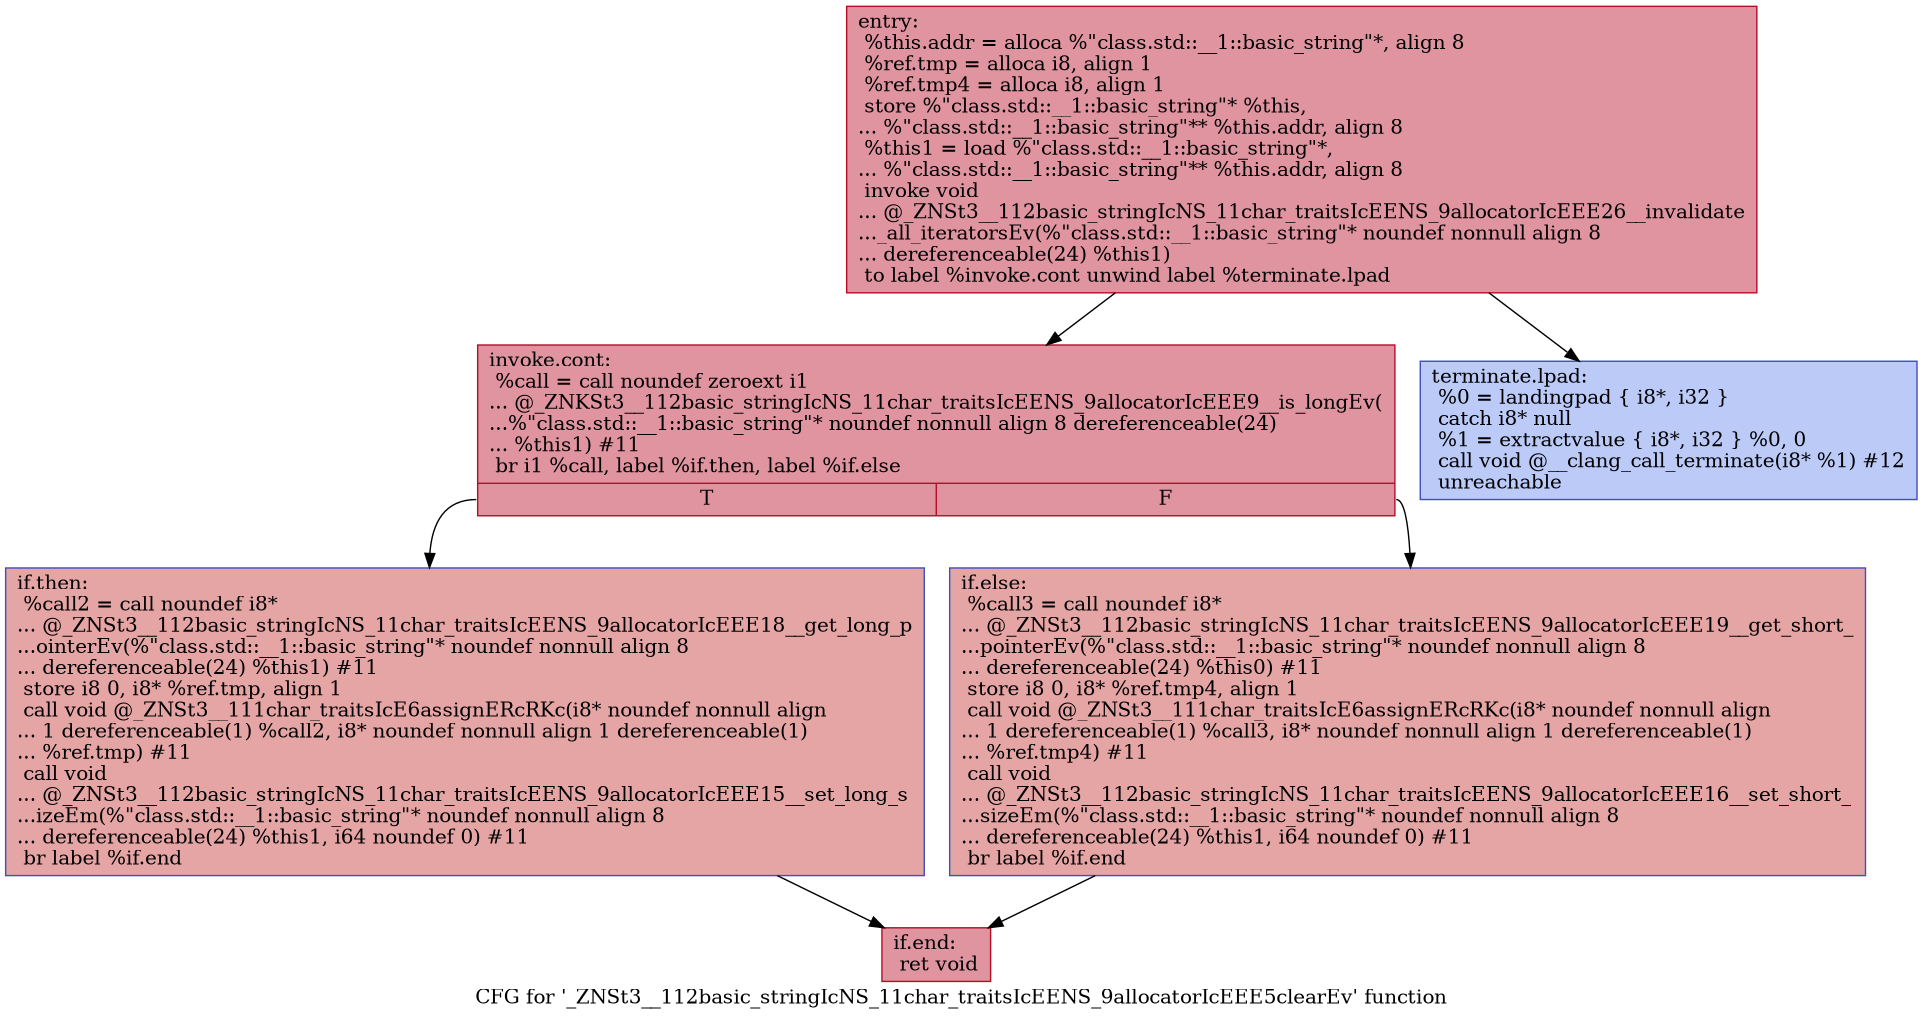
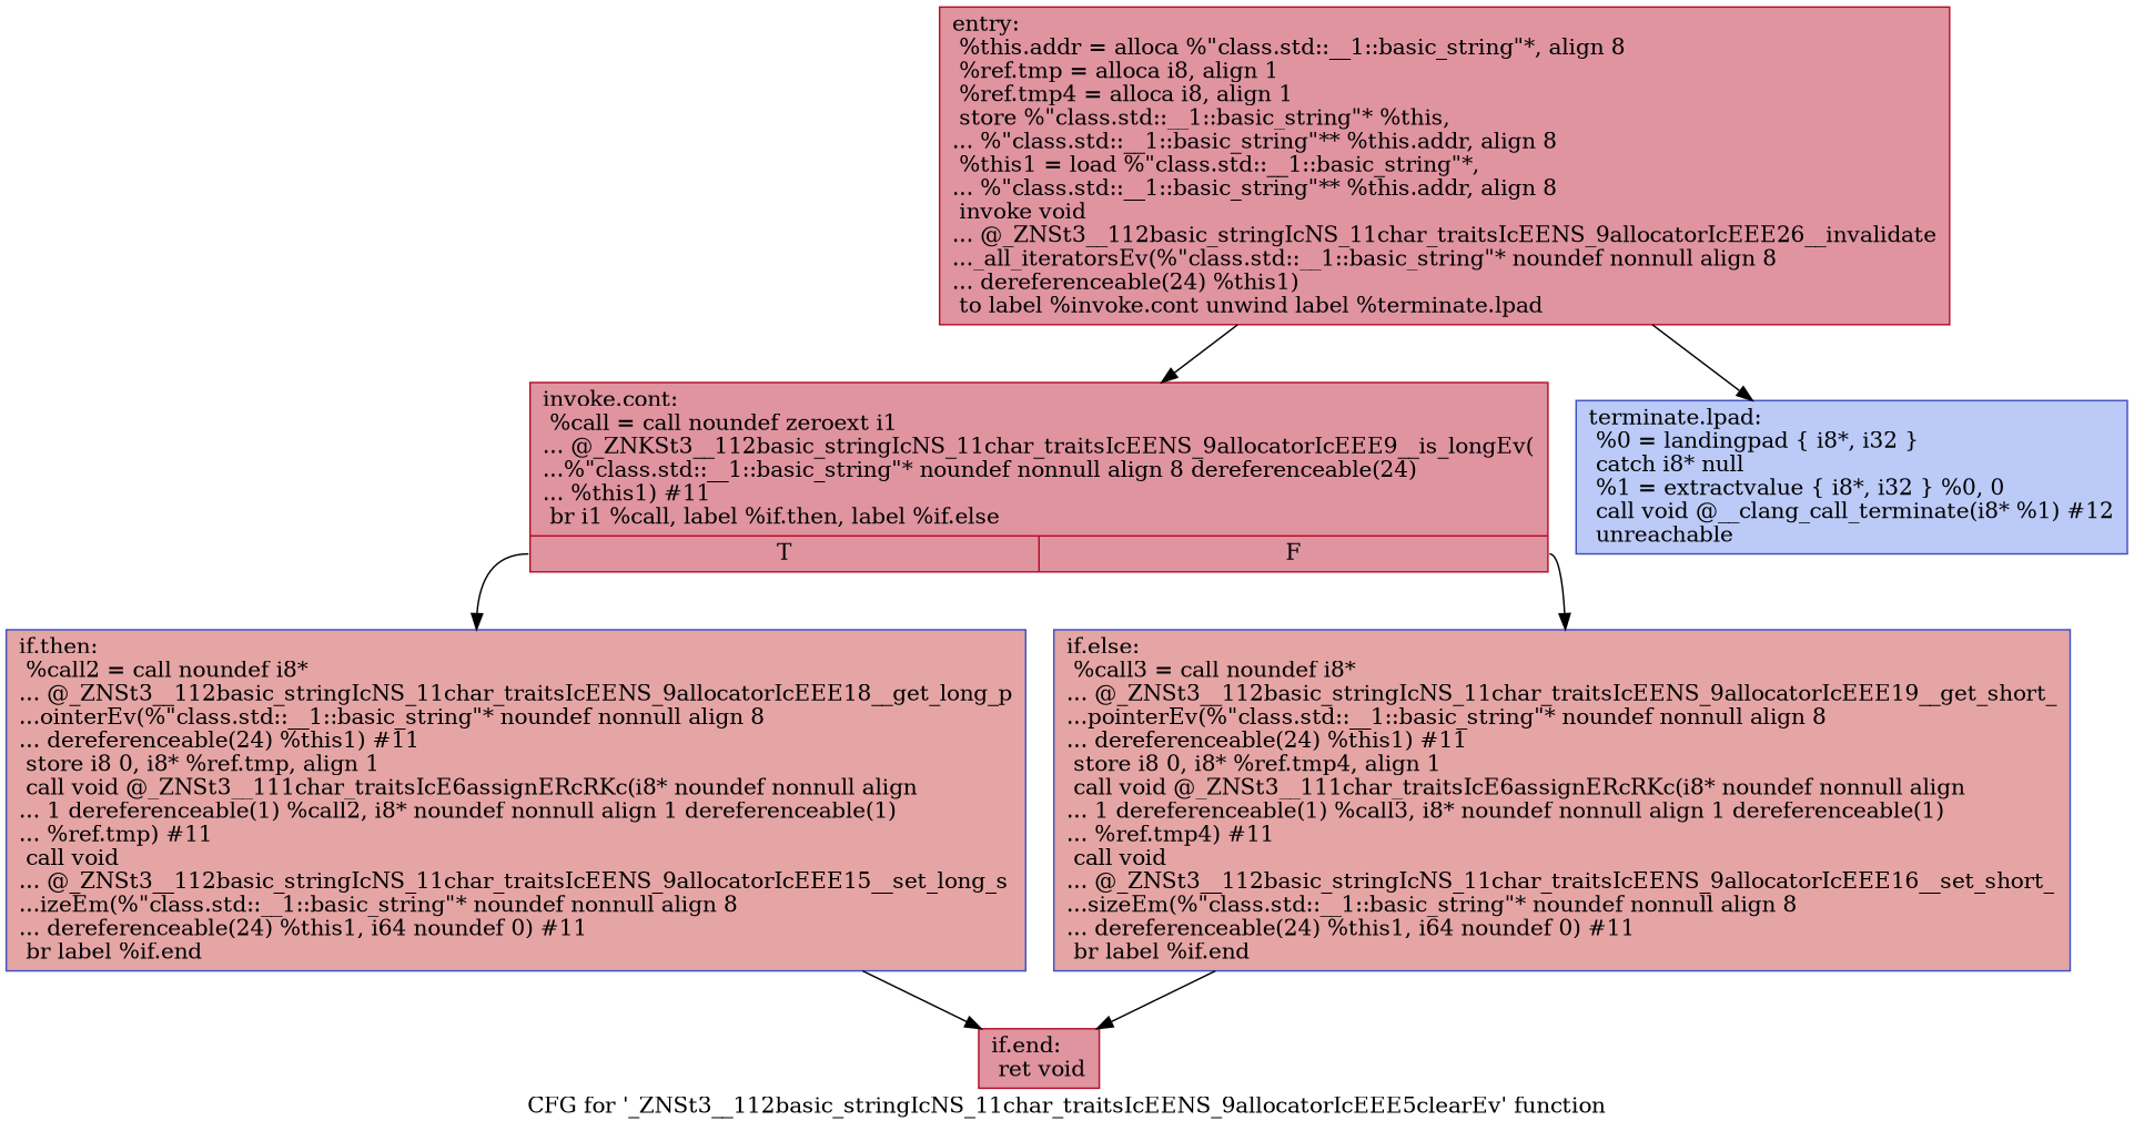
  digraph {
    label="CFG for '_ZNSt3__112basic_stringIcNS_11char_traitsIcEENS_9allocatorIcEEE5clearEv' function"
    node [color="#b70d28ff" fillcolor="#b70d2870" shape=record style=filled]
    n1 [label="{entry:\l  %this.addr = alloca %\"class.std::__1::basic_string\"*, align 8\l  %ref.tmp = alloca i8, align 1\l  %ref.tmp4 = alloca i8, align 1\l  store %\"class.std::__1::basic_string\"* %this,\l... %\"class.std::__1::basic_string\"** %this.addr, align 8\l  %this1 = load %\"class.std::__1::basic_string\"*,\l... %\"class.std::__1::basic_string\"** %this.addr, align 8\l  invoke void\l... @_ZNSt3__112basic_stringIcNS_11char_traitsIcEENS_9allocatorIcEEE26__invalidate\l..._all_iteratorsEv(%\"class.std::__1::basic_string\"* noundef nonnull align 8\l... dereferenceable(24) %this1)\l          to label %invoke.cont unwind label %terminate.lpad\l}"]
    n2 [label="{invoke.cont:                                      \l  %call = call noundef zeroext i1\l... @_ZNKSt3__112basic_stringIcNS_11char_traitsIcEENS_9allocatorIcEEE9__is_longEv(\l...%\"class.std::__1::basic_string\"* noundef nonnull align 8 dereferenceable(24)\l... %this1) #11\l  br i1 %call, label %if.then, label %if.else\l|{<s0>T|<s1>F}}"]
    n3 [color="#3d50c3ff" fillcolor="#6687ed70" label="{terminate.lpad:                                   \l  %0 = landingpad \{ i8*, i32 \}\l          catch i8* null\l  %1 = extractvalue \{ i8*, i32 \} %0, 0\l  call void @__clang_call_terminate(i8* %1) #12\l  unreachable\l}"]
    n4 [color="#3d50c3ff" fillcolor="#c5333470" label="{if.then:                                          \l  %call2 = call noundef i8*\l... @_ZNSt3__112basic_stringIcNS_11char_traitsIcEENS_9allocatorIcEEE18__get_long_p\l...ointerEv(%\"class.std::__1::basic_string\"* noundef nonnull align 8\l... dereferenceable(24) %this1) #11\l  store i8 0, i8* %ref.tmp, align 1\l  call void @_ZNSt3__111char_traitsIcE6assignERcRKc(i8* noundef nonnull align\l... 1 dereferenceable(1) %call2, i8* noundef nonnull align 1 dereferenceable(1)\l... %ref.tmp) #11\l  call void\l... @_ZNSt3__112basic_stringIcNS_11char_traitsIcEENS_9allocatorIcEEE15__set_long_s\l...izeEm(%\"class.std::__1::basic_string\"* noundef nonnull align 8\l... dereferenceable(24) %this1, i64 noundef 0) #11\l  br label %if.end\l}"]
-   n5 [color="#3d50c3ff" fillcolor="#c5333470" label="{if.else:                                          \l  %call3 = call noundef i8*\l... @_ZNSt3__112basic_stringIcNS_11char_traitsIcEENS_9allocatorIcEEE19__get_short_\l...pointerEv(%\"class.std::__1::basic_string\"* noundef nonnull align 8\l... dereferenceable(24) %this0) #11\l  store i8 0, i8* %ref.tmp4, align 1\l  call void @_ZNSt3__111char_traitsIcE6assignERcRKc(i8* noundef nonnull align\l... 1 dereferenceable(1) %call3, i8* noundef nonnull align 1 dereferenceable(1)\l... %ref.tmp4) #11\l  call void\l... @_ZNSt3__112basic_stringIcNS_11char_traitsIcEENS_9allocatorIcEEE16__set_short_\l...sizeEm(%\"class.std::__1::basic_string\"* noundef nonnull align 8\l... dereferenceable(24) %this1, i64 noundef 0) #11\l  br label %if.end\l}"]
+   n5 [color="#3d50c3ff" fillcolor="#c5333470" label="{if.else:                                          \l  %call3 = call noundef i8*\l... @_ZNSt3__112basic_stringIcNS_11char_traitsIcEENS_9allocatorIcEEE19__get_short_\l...pointerEv(%\"class.std::__1::basic_string\"* noundef nonnull align 8\l... dereferenceable(24) %this1) #11\l  store i8 0, i8* %ref.tmp4, align 1\l  call void @_ZNSt3__111char_traitsIcE6assignERcRKc(i8* noundef nonnull align\l... 1 dereferenceable(1) %call3, i8* noundef nonnull align 1 dereferenceable(1)\l... %ref.tmp4) #11\l  call void\l... @_ZNSt3__112basic_stringIcNS_11char_traitsIcEENS_9allocatorIcEEE16__set_short_\l...sizeEm(%\"class.std::__1::basic_string\"* noundef nonnull align 8\l... dereferenceable(24) %this1, i64 noundef 0) #11\l  br label %if.end\l}"]
    n6 [label="{if.end:                                           \l  ret void\l}"]
    n1 -> n2
    n1 -> n3
    n2 -> n4 [tailport=s0]
    n2 -> n5 [tailport=s1]
    n4 -> n6
    n5 -> n6
  }
